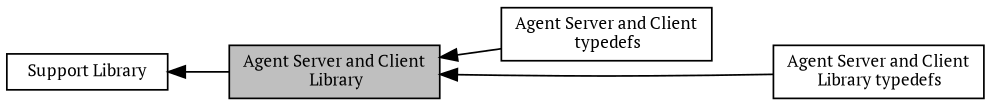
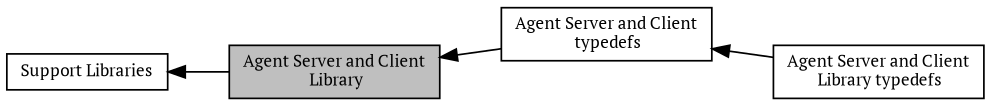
  digraph {
    fontname="PT Serif"
    rankdir=LR
    node [color=black fillcolor=white fontname="PT Serif" fontsize=10 shape=record style=filled]
    edge [dir=back fontname="PT Serif" fontsize=10 labelfontname=Helvetica labelfontsize=10 shape=plaintext style=solid]
-   n1 [height=0.2 label="Support Library" width=0.4]
+   n1 [height=0.2 label="Support Libraries" width=0.4]
    n2 [fillcolor=grey75 fontcolor=black height=0.2 label="Agent Server and Client\l Library" width=0.4]
    n3 [height=0.2 label="Agent Server and Client\l typedefs" width=0.4]
    n4 [height=0.2 label="Agent Server and Client\l Library typedefs" width=0.4]
    n1 -> n2
    n2 -> n3
-   n2 -> n4
+   n3 -> n4
  }
